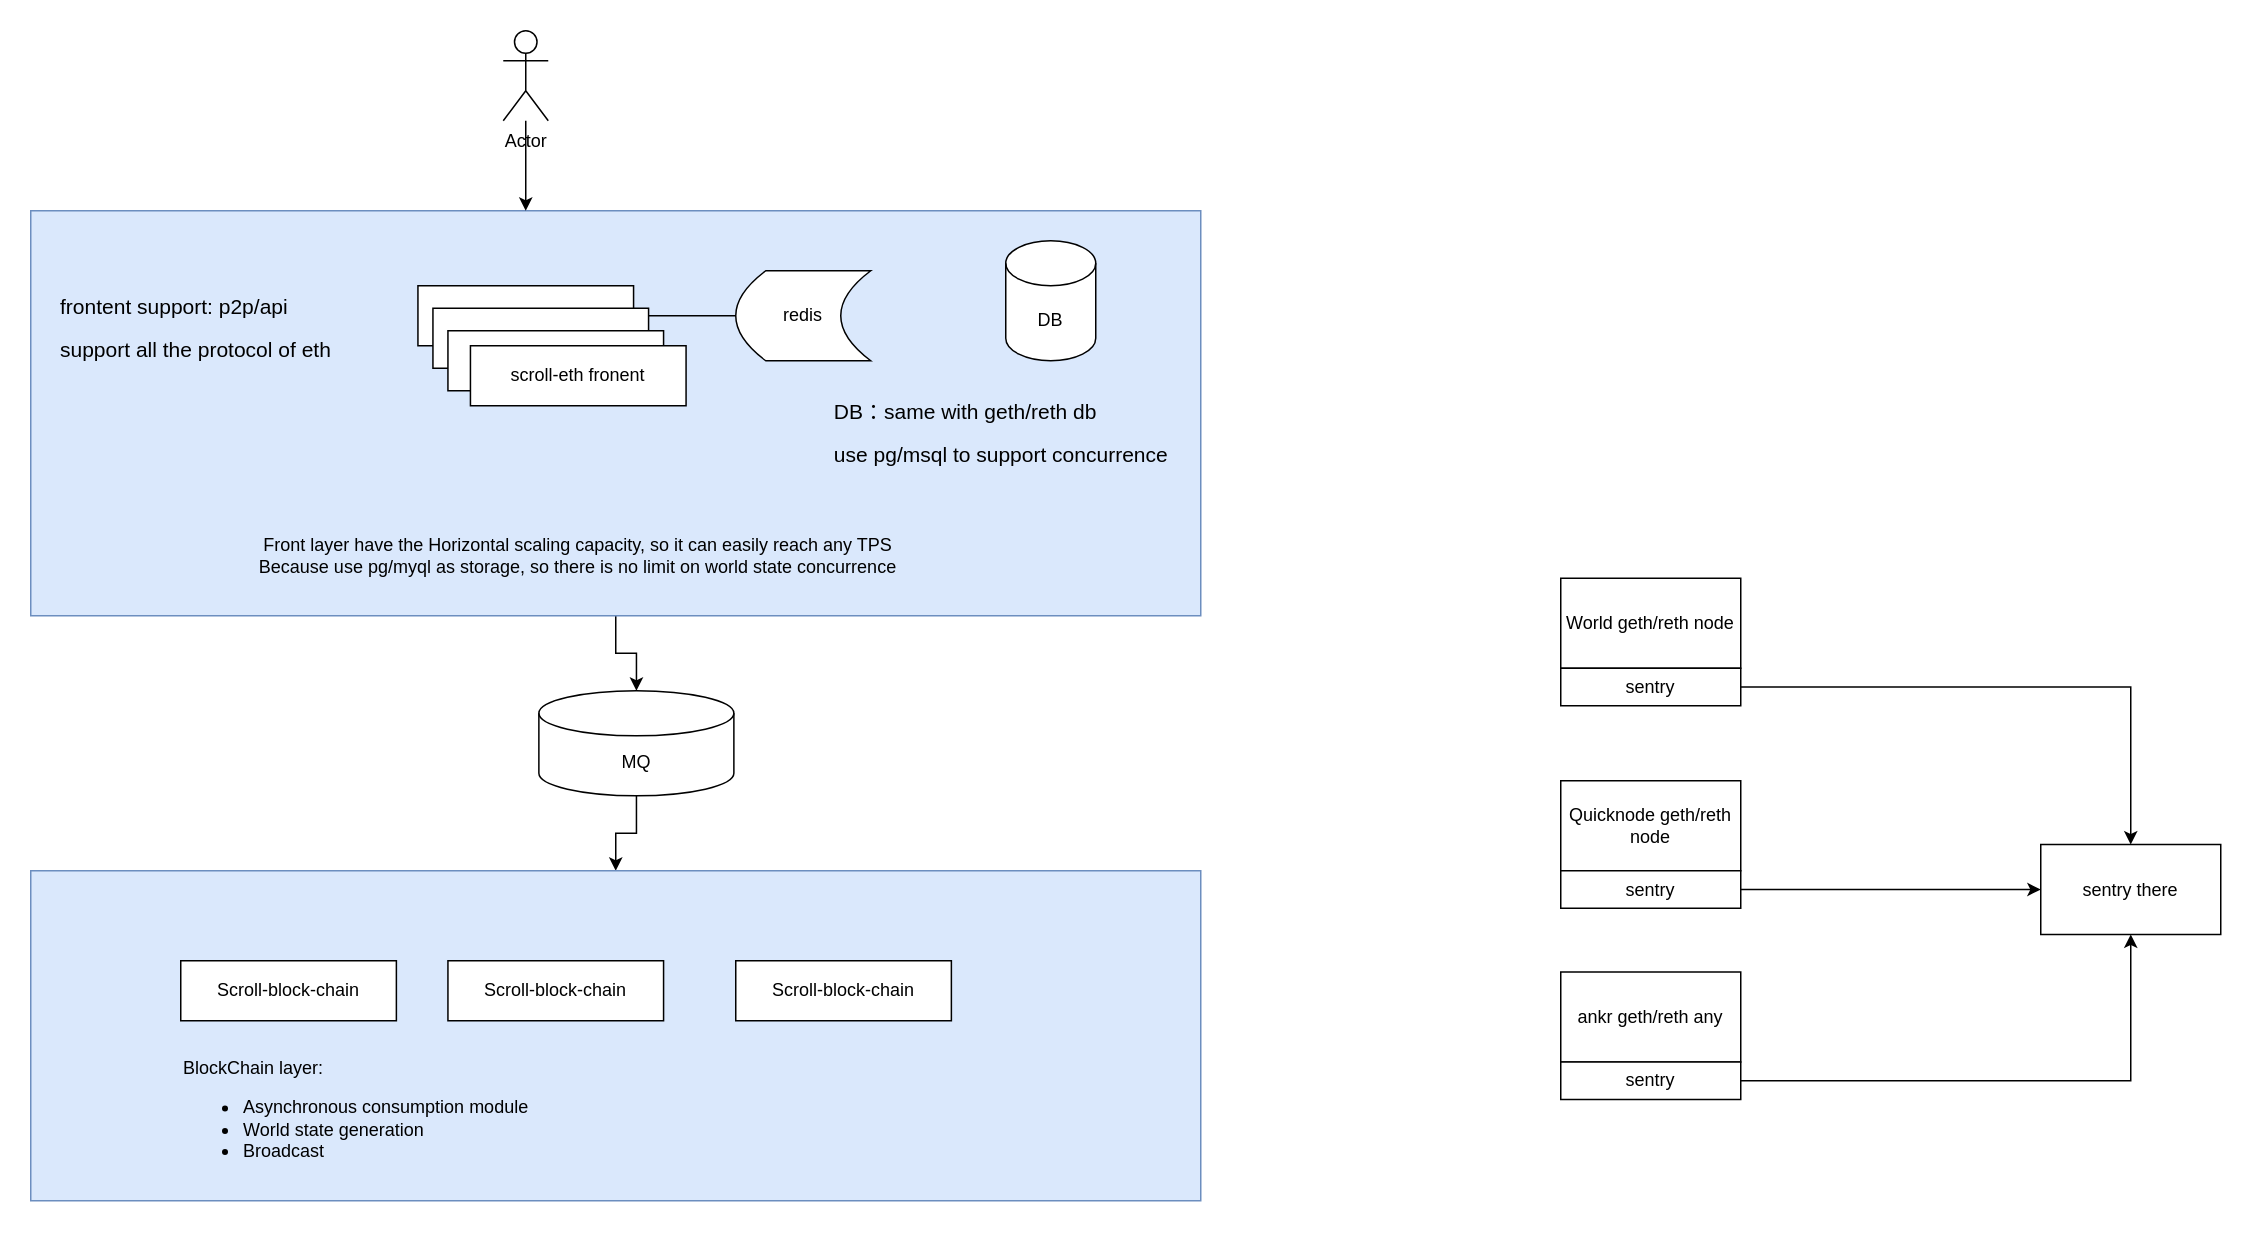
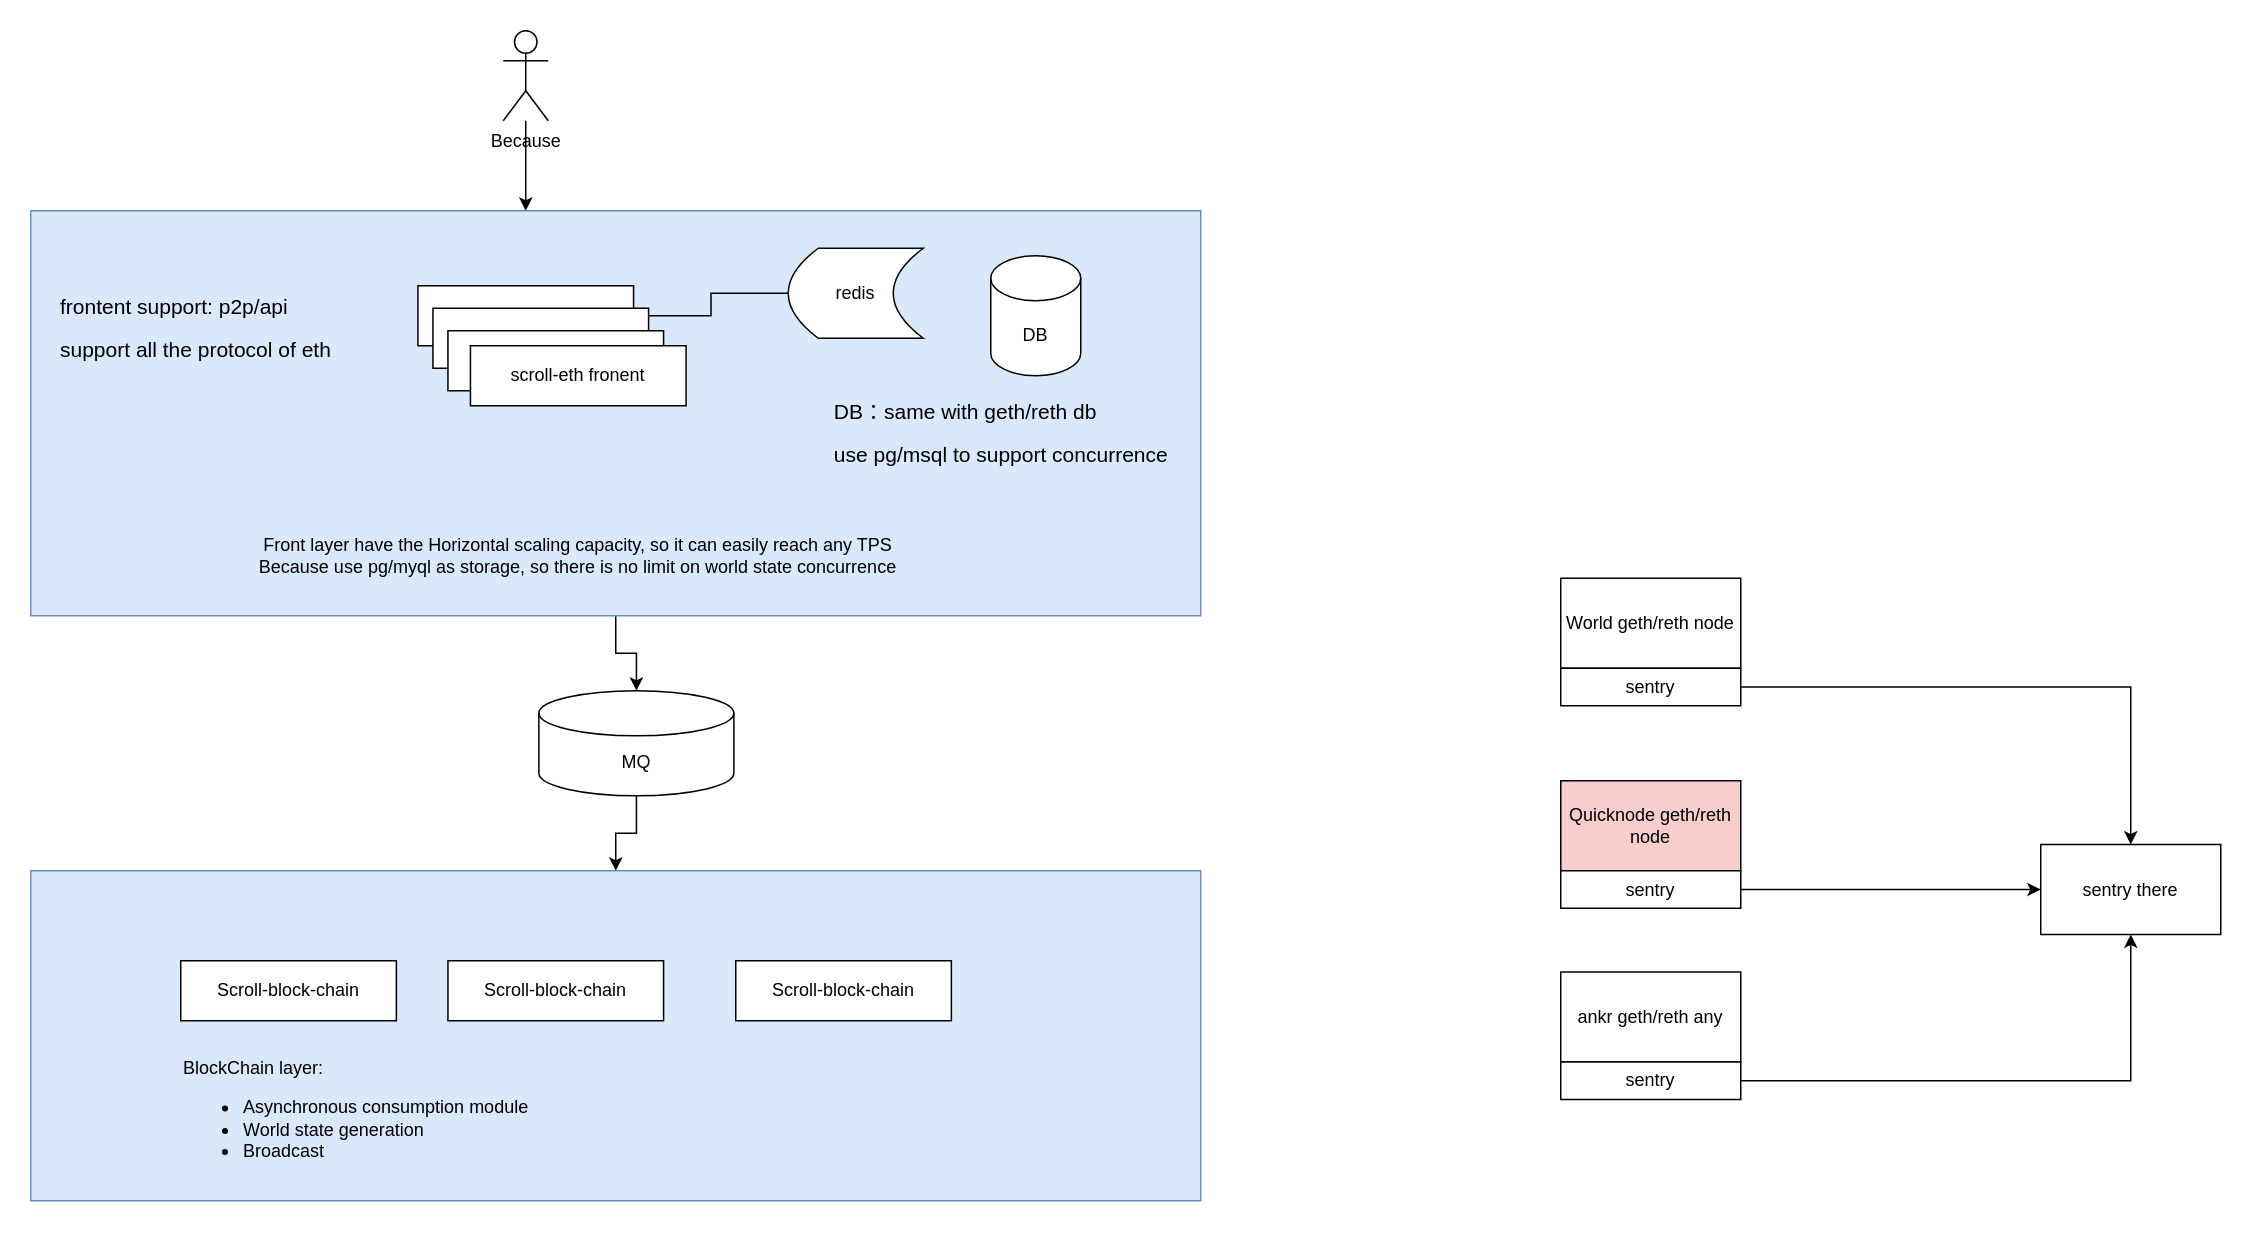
  <mxCell id="0" />
  <mxCell id="1" parent="0" />
  <mxCell id="2" style="edgeStyle=orthogonalEdgeStyle;rounded=0;orthogonalLoop=1;jettySize=auto;html=1;" parent="1" source="3" target="17" edge="1"><mxGeometry relative="1" as="geometry" /></mxCell>
  <mxCell id="3" value="" style="rounded=0;whiteSpace=wrap;html=1;fillColor=#dae8fc;strokeColor=#6c8ebf;" parent="1" vertex="1"><mxGeometry x="20" y="140" width="780" height="270" as="geometry" /></mxCell>
  <mxCell id="4" value="scroll-eth fronent" style="rounded=0;whiteSpace=wrap;html=1;" parent="1" vertex="1"><mxGeometry x="278.13" y="190" width="143.75" height="40" as="geometry" /></mxCell>
  <mxCell id="5" style="edgeStyle=orthogonalEdgeStyle;rounded=0;orthogonalLoop=1;jettySize=auto;html=1;" parent="1" source="6" edge="1"><mxGeometry relative="1" as="geometry"><mxPoint x="350" y="140" as="targetPoint" /></mxGeometry></mxCell>
- <mxCell id="6" value="Actor" style="shape=umlActor;verticalLabelPosition=bottom;verticalAlign=top;html=1;outlineConnect=0;" parent="1" vertex="1"><mxGeometry x="335.01" y="20" width="30" height="60" as="geometry" /></mxCell>
- <mxCell id="7" value="DB" style="shape=cylinder3;whiteSpace=wrap;html=1;boundedLbl=1;backgroundOutline=1;size=15;" parent="1" vertex="1"><mxGeometry x="670" y="160" width="60" height="80" as="geometry" /></mxCell>
+ <mxCell id="6" value="Because" style="shape=umlActor;verticalLabelPosition=bottom;verticalAlign=top;html=1;outlineConnect=0;" parent="1" vertex="1"><mxGeometry x="335.01" y="20" width="30" height="60" as="geometry" /></mxCell>
+ <mxCell id="7" value="DB" style="shape=cylinder3;whiteSpace=wrap;html=1;boundedLbl=1;backgroundOutline=1;size=15;" parent="1" vertex="1"><mxGeometry x="660" y="170" width="60" height="80" as="geometry" /></mxCell>
  <mxCell id="8" value="&lt;h1 style=&quot;margin-top: 0px;&quot;&gt;&lt;span style=&quot;font-weight: normal;&quot;&gt;&lt;font style=&quot;font-size: 14px;&quot;&gt;&amp;nbsp;DB：same with geth/reth db&lt;br&gt;&amp;nbsp;use pg/msql to support&amp;nbsp;concurrence&lt;/font&gt;&lt;/span&gt;&lt;/h1&gt;" style="text;html=1;whiteSpace=wrap;overflow=hidden;rounded=0;" parent="1" vertex="1"><mxGeometry x="550" y="250" width="240" height="90" as="geometry" /></mxCell>
  <mxCell id="9" value="&lt;h1 style=&quot;margin-top: 0px;&quot;&gt;&lt;span style=&quot;font-size: 14px; font-weight: 400;&quot;&gt;frontent support: p2p/api&lt;br&gt;support all the protocol of eth&lt;/span&gt;&lt;/h1&gt;" style="text;html=1;whiteSpace=wrap;overflow=hidden;rounded=0;" parent="1" vertex="1"><mxGeometry x="38.13" y="180" width="201.87" height="90" as="geometry" /></mxCell>
  <mxCell id="10" style="edgeStyle=orthogonalEdgeStyle;rounded=0;orthogonalLoop=1;jettySize=auto;html=1;entryX=1;entryY=0.5;entryDx=0;entryDy=0;" parent="1" source="11" target="4" edge="1"><mxGeometry relative="1" as="geometry" /></mxCell>
- <mxCell id="11" value="redis" style="shape=dataStorage;whiteSpace=wrap;html=1;fixedSize=1;" parent="1" vertex="1"><mxGeometry x="490" y="180" width="90" height="60" as="geometry" /></mxCell>
+ <mxCell id="11" value="redis" style="shape=dataStorage;whiteSpace=wrap;html=1;fixedSize=1;" parent="1" vertex="1"><mxGeometry x="525" y="165" width="90" height="60" as="geometry" /></mxCell>
  <mxCell id="12" value="Front layer have the&amp;nbsp;Horizontal scaling capacity, so it can easily reach any TPS&lt;br&gt;Because use pg/myql as storage, so there is no limit on world state concurrence" style="text;html=1;align=center;verticalAlign=middle;whiteSpace=wrap;rounded=0;" parent="1" vertex="1"><mxGeometry x="140.01" y="355" width="490" height="30" as="geometry" /></mxCell>
  <mxCell id="13" value="scroll-eth fronent" style="rounded=0;whiteSpace=wrap;html=1;" parent="1" vertex="1"><mxGeometry x="288.13" y="205" width="143.75" height="40" as="geometry" /></mxCell>
  <mxCell id="14" value="scroll-eth fronent" style="rounded=0;whiteSpace=wrap;html=1;" parent="1" vertex="1"><mxGeometry x="298.13" y="220" width="143.75" height="40" as="geometry" /></mxCell>
  <mxCell id="15" value="scroll-eth fronent" style="rounded=0;whiteSpace=wrap;html=1;" parent="1" vertex="1"><mxGeometry x="313.13" y="230" width="143.75" height="40" as="geometry" /></mxCell>
  <mxCell id="16" style="edgeStyle=orthogonalEdgeStyle;rounded=0;orthogonalLoop=1;jettySize=auto;html=1;entryX=0.5;entryY=0;entryDx=0;entryDy=0;" parent="1" source="17" target="18" edge="1"><mxGeometry relative="1" as="geometry" /></mxCell>
  <mxCell id="17" value="MQ" style="shape=cylinder3;whiteSpace=wrap;html=1;boundedLbl=1;backgroundOutline=1;size=15;" parent="1" vertex="1"><mxGeometry x="358.75" y="460" width="130" height="70" as="geometry" /></mxCell>
  <mxCell id="18" value="" style="rounded=0;whiteSpace=wrap;html=1;fillColor=#dae8fc;strokeColor=#6c8ebf;" parent="1" vertex="1"><mxGeometry x="20" y="580" width="780" height="220" as="geometry" /></mxCell>
  <mxCell id="19" value="Scroll-block-chain" style="rounded=0;whiteSpace=wrap;html=1;" parent="1" vertex="1"><mxGeometry x="120" y="640" width="143.75" height="40" as="geometry" /></mxCell>
  <mxCell id="20" value="Scroll-block-chain" style="rounded=0;whiteSpace=wrap;html=1;" parent="1" vertex="1"><mxGeometry x="298.13" y="640" width="143.75" height="40" as="geometry" /></mxCell>
  <mxCell id="21" value="Scroll-block-chain" style="rounded=0;whiteSpace=wrap;html=1;" parent="1" vertex="1"><mxGeometry x="490" y="640" width="143.75" height="40" as="geometry" /></mxCell>
  <mxCell id="22" value="BlockChain layer:&amp;nbsp;&lt;div&gt;&lt;ul&gt;&lt;li&gt;Asynchronous consumption module&amp;nbsp;&lt;br&gt;&lt;/li&gt;&lt;li&gt;World state generation&lt;/li&gt;&lt;li&gt;Broadcast&lt;/li&gt;&lt;/ul&gt;&lt;/div&gt;" style="text;html=1;align=left;verticalAlign=middle;whiteSpace=wrap;rounded=0;" parent="1" vertex="1"><mxGeometry x="120" y="710" width="510" height="70" as="geometry" /></mxCell>
  <mxCell id="23" value="World geth/reth node" style="rounded=0;whiteSpace=wrap;html=1;" parent="1" vertex="1"><mxGeometry x="1040" y="385" width="120" height="60" as="geometry" /></mxCell>
  <mxCell id="24" value="" style="edgeStyle=orthogonalEdgeStyle;rounded=0;orthogonalLoop=1;jettySize=auto;html=1;" parent="1" source="25" target="26" edge="1"><mxGeometry relative="1" as="geometry" /></mxCell>
  <mxCell id="25" value="sentry" style="rounded=0;whiteSpace=wrap;html=1;" parent="1" vertex="1"><mxGeometry x="1040" y="445" width="120" height="25" as="geometry" /></mxCell>
  <mxCell id="26" value="sentry there" style="whiteSpace=wrap;html=1;rounded=0;" parent="1" vertex="1"><mxGeometry x="1360" y="562.5" width="120" height="60" as="geometry" /></mxCell>
- <mxCell id="27" value="Quicknode geth/reth node" style="rounded=0;whiteSpace=wrap;html=1;" parent="1" vertex="1"><mxGeometry x="1040" y="520" width="120" height="60" as="geometry" /></mxCell>
+ <mxCell id="27" value="Quicknode geth/reth node" style="rounded=0;whiteSpace=wrap;html=1;fillColor=#f8cecc;" parent="1" vertex="1"><mxGeometry x="1040" y="520" width="120" height="60" as="geometry" /></mxCell>
  <mxCell id="28" style="edgeStyle=orthogonalEdgeStyle;rounded=0;orthogonalLoop=1;jettySize=auto;html=1;" parent="1" source="29" target="26" edge="1"><mxGeometry relative="1" as="geometry"><mxPoint x="1370" y="450" as="targetPoint" /></mxGeometry></mxCell>
  <mxCell id="29" value="sentry" style="rounded=0;whiteSpace=wrap;html=1;" parent="1" vertex="1"><mxGeometry x="1040" y="580" width="120" height="25" as="geometry" /></mxCell>
  <mxCell id="30" value="ankr geth/reth any" style="rounded=0;whiteSpace=wrap;html=1;" parent="1" vertex="1"><mxGeometry x="1040" y="647.5" width="120" height="60" as="geometry" /></mxCell>
  <mxCell id="31" style="edgeStyle=orthogonalEdgeStyle;rounded=0;orthogonalLoop=1;jettySize=auto;html=1;entryX=0.5;entryY=1;entryDx=0;entryDy=0;" parent="1" source="32" target="26" edge="1"><mxGeometry relative="1" as="geometry" /></mxCell>
  <mxCell id="32" value="sentry" style="rounded=0;whiteSpace=wrap;html=1;" parent="1" vertex="1"><mxGeometry x="1040" y="707.5" width="120" height="25" as="geometry" /></mxCell>
